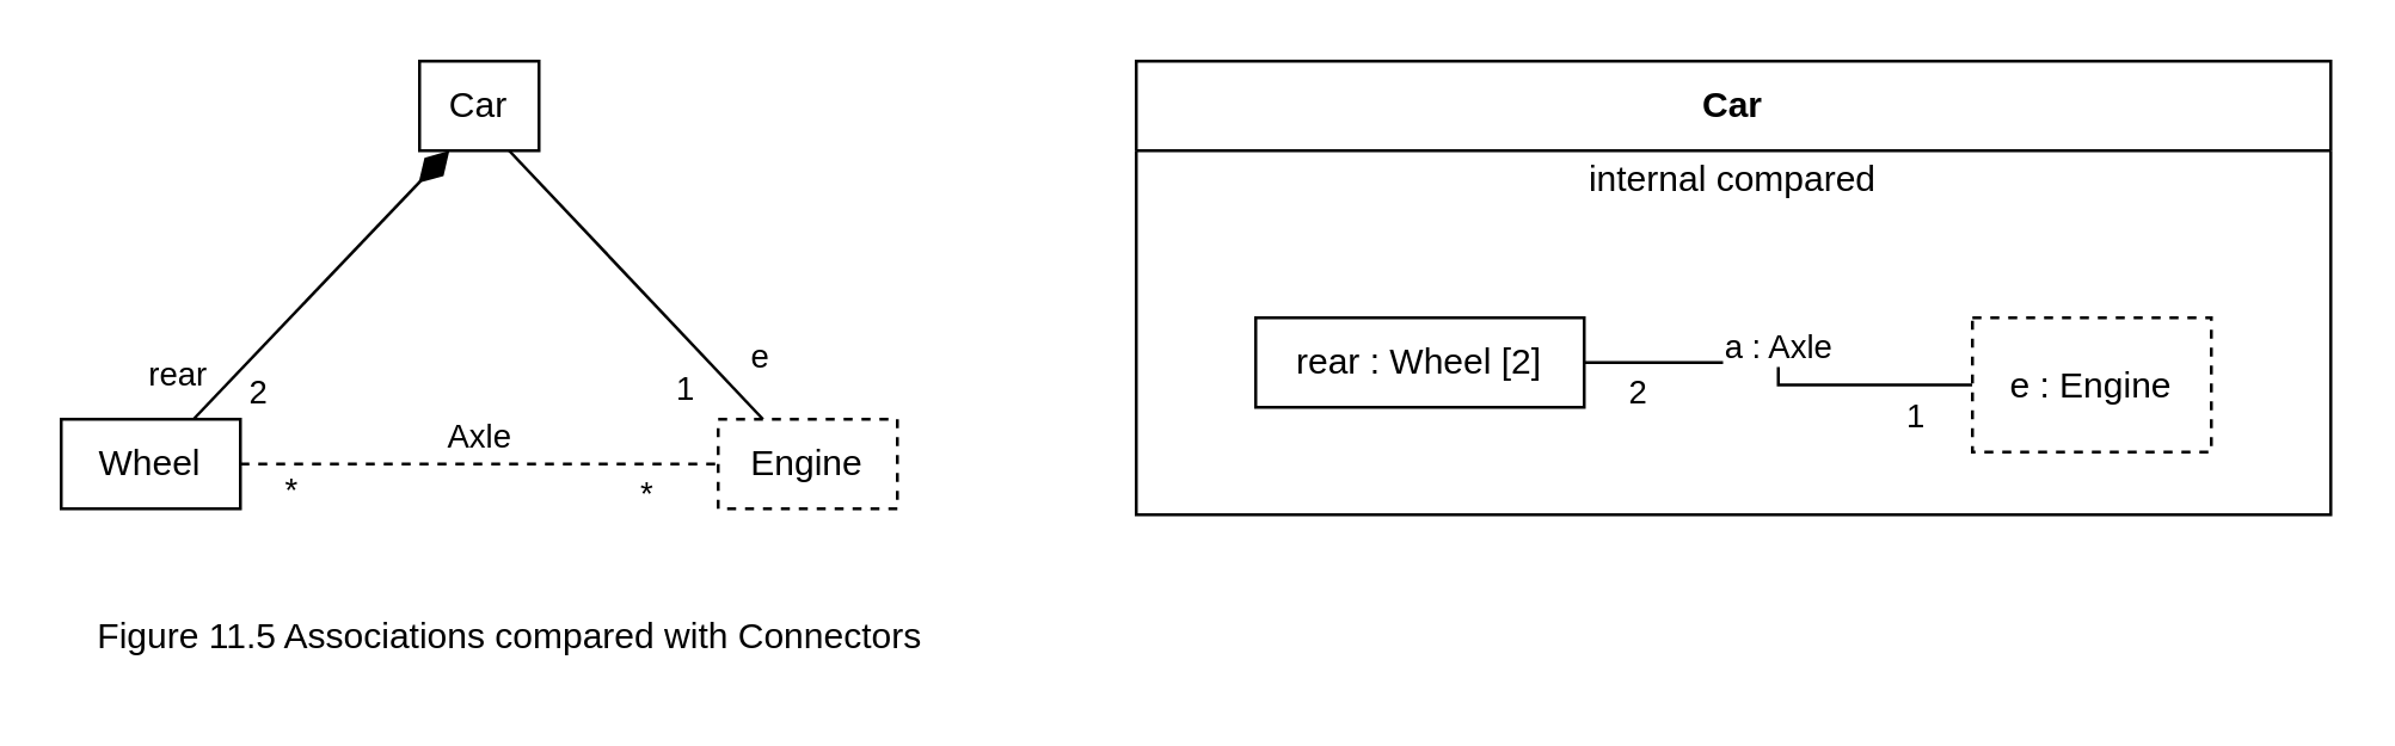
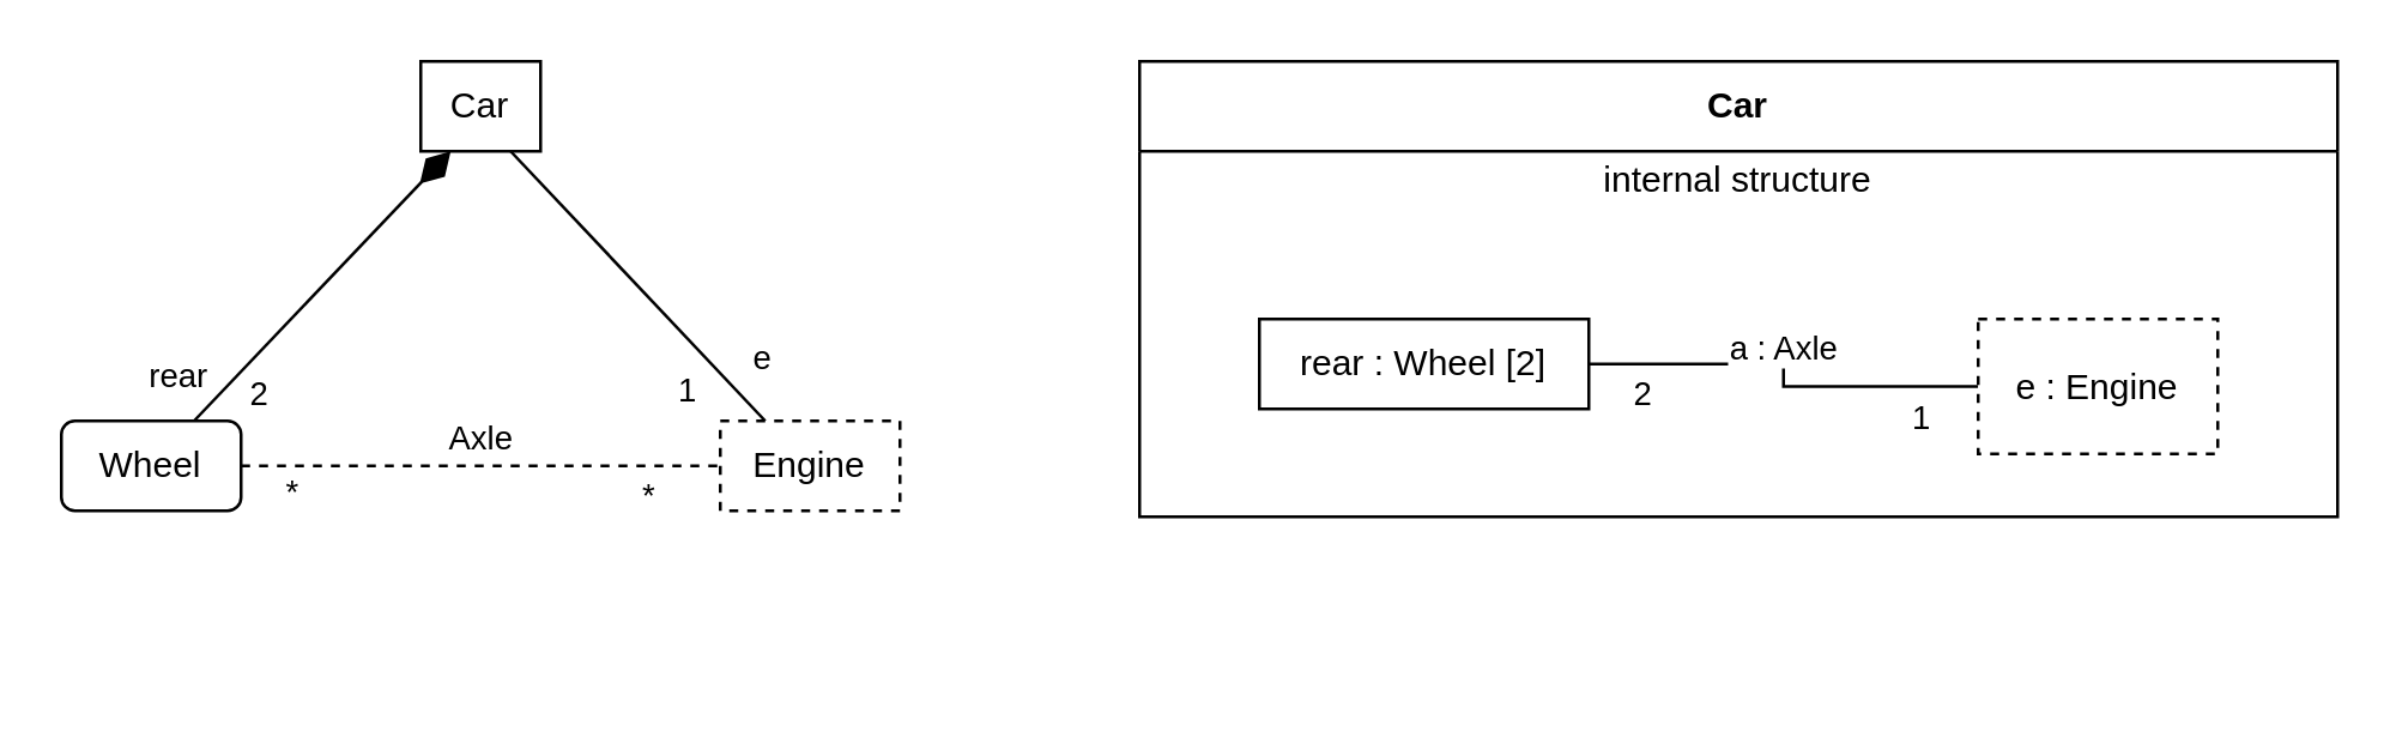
  <mxCell id="0" />
  <mxCell id="1" parent="0" />
  <mxCell id="2" style="rounded=0;orthogonalLoop=1;jettySize=auto;html=1;exitX=0.25;exitY=1;exitDx=0;exitDy=0;endArrow=none;endFill=0;startArrow=diamondThin;startFill=1;sourcePerimeterSpacing=0;startSize=12;" edge="1" parent="1" source="5" target="9"><mxGeometry relative="1" as="geometry" /></mxCell>
  <mxCell id="3" value="rear" style="edgeLabel;html=1;align=center;verticalAlign=middle;resizable=0;points=[];" vertex="1" connectable="0" parent="2"><mxGeometry x="0.651" y="2" relative="1" as="geometry"><mxPoint x="-22" y="-1" as="offset" /></mxGeometry></mxCell>
  <mxCell id="4" value="2" style="edgeLabel;html=1;align=center;verticalAlign=middle;resizable=0;points=[];" vertex="1" connectable="0" parent="2"><mxGeometry x="0.4" relative="1" as="geometry"><mxPoint x="-5" y="17" as="offset" /></mxGeometry></mxCell>
  <mxCell id="5" value="Car" style="fontStyle=0;html=1;whiteSpace=wrap;" vertex="1" parent="1"><mxGeometry x="140" width="40" height="30" as="geometry" y="20" /></mxCell>
  <mxCell id="6" value="Axle" style="edgeStyle=orthogonalEdgeStyle;rounded=0;orthogonalLoop=1;jettySize=auto;html=1;exitX=1;exitY=0.5;exitDx=0;exitDy=0;entryX=0;entryY=0.5;entryDx=0;entryDy=0;endArrow=none;endFill=0;verticalAlign=bottom;dashed=1;" edge="1" parent="1" source="9" target="13"><mxGeometry relative="1" as="geometry" /></mxCell>
  <mxCell id="7" value="*" style="edgeLabel;html=1;align=center;verticalAlign=middle;resizable=0;points=[];" vertex="1" connectable="0" parent="6"><mxGeometry x="-0.738" relative="1" as="geometry"><mxPoint x="-5" y="8" as="offset" /></mxGeometry></mxCell>
  <mxCell id="8" value="*" style="edgeLabel;html=1;align=center;verticalAlign=middle;resizable=0;points=[];" vertex="1" connectable="0" parent="6"><mxGeometry x="0.725" y="2" relative="1" as="geometry"><mxPoint x="-3" y="11" as="offset" /></mxGeometry></mxCell>
- <mxCell id="9" value="Wheel" style="fontStyle=0;html=1;whiteSpace=wrap;" vertex="1" parent="1"><mxGeometry x="20" y="140" width="60" height="30" as="geometry" /></mxCell>
+ <mxCell id="9" value="Wheel" style="fontStyle=0;html=1;whiteSpace=wrap;rounded=1;" vertex="1" parent="1"><mxGeometry x="20" y="140" width="60" height="30" as="geometry" /></mxCell>
  <mxCell id="10" style="rounded=0;orthogonalLoop=1;jettySize=auto;html=1;exitX=0.25;exitY=0;exitDx=0;exitDy=0;entryX=0.75;entryY=1;entryDx=0;entryDy=0;endArrow=none;endFill=0;" edge="1" parent="1" source="13" target="5"><mxGeometry relative="1" as="geometry" /></mxCell>
  <mxCell id="11" value="1" style="edgeLabel;html=1;align=center;verticalAlign=middle;resizable=0;points=[];" vertex="1" connectable="0" parent="10"><mxGeometry x="-0.486" relative="1" as="geometry"><mxPoint x="-5" y="13" as="offset" /></mxGeometry></mxCell>
  <mxCell id="12" value="e" style="edgeLabel;html=1;align=center;verticalAlign=middle;resizable=0;points=[];" vertex="1" connectable="0" parent="10"><mxGeometry x="-0.325" y="-1" relative="1" as="geometry"><mxPoint x="27" y="10" as="offset" /></mxGeometry></mxCell>
  <mxCell id="13" value="Engine" style="fontStyle=0;html=1;whiteSpace=wrap;dashed=1;" vertex="1" parent="1"><mxGeometry x="240" y="140" width="60" height="30" as="geometry" /></mxCell>
- <mxCell id="14" value="Figure 11.5 Associations compared with Connectors" style="text;html=1;align=center;verticalAlign=middle;resizable=0;points=[];autosize=1;strokeColor=none;fillColor=none;" vertex="1" parent="1"><mxGeometry x="20" y="198" width="300" height="30" as="geometry" /></mxCell>
  <mxCell id="15" value="&lt;b&gt;Car&lt;/b&gt;" style="swimlane;fontStyle=0;align=center;verticalAlign=middle;childLayout=stackLayout;horizontal=1;startSize=30;horizontalStack=0;resizeParent=1;resizeParentMax=0;resizeLast=0;collapsible=0;marginBottom=0;html=1;whiteSpace=wrap;" vertex="1" parent="1"><mxGeometry x="380" width="400" height="152" as="geometry" y="20" /></mxCell>
- <mxCell id="16" value="internal compared" style="html=1;strokeColor=none;fillColor=none;align=center;verticalAlign=middle;spacingLeft=4;spacingRight=4;rotatable=0;points=[[0,0.5],[1,0.5]];resizeWidth=1;whiteSpace=wrap;" vertex="1" parent="15"><mxGeometry y="30" width="400" height="20" as="geometry" /></mxCell>
+ <mxCell id="16" value="internal structure" style="html=1;strokeColor=none;fillColor=none;align=center;verticalAlign=middle;spacingLeft=4;spacingRight=4;rotatable=0;points=[[0,0.5],[1,0.5]];resizeWidth=1;whiteSpace=wrap;" vertex="1" parent="15"><mxGeometry y="30" width="400" height="20" as="geometry" /></mxCell>
  <mxCell id="17" value="" style="swimlane;fontStyle=1;align=center;verticalAlign=top;horizontal=1;startSize=0;collapsible=0;marginBottom=0;html=1;strokeColor=none;fillColor=none;whiteSpace=wrap;" vertex="1" parent="15"><mxGeometry y="50" width="400" height="102" as="geometry" /></mxCell>
  <mxCell id="18" value="a : Axle" style="edgeStyle=orthogonalEdgeStyle;rounded=0;orthogonalLoop=1;jettySize=auto;html=1;entryX=0;entryY=0.5;entryDx=0;entryDy=0;endArrow=none;endFill=0;verticalAlign=bottom;" edge="1" parent="17" source="21" target="22"><mxGeometry relative="1" as="geometry" /></mxCell>
  <mxCell id="19" value="2" style="edgeLabel;html=1;align=center;verticalAlign=middle;resizable=0;points=[];" vertex="1" connectable="0" parent="18"><mxGeometry x="-0.323" y="1" relative="1" as="geometry"><mxPoint x="-30" y="10" as="offset" /></mxGeometry></mxCell>
  <mxCell id="20" value="1" style="edgeLabel;html=1;align=center;verticalAlign=middle;resizable=0;points=[];" vertex="1" connectable="0" parent="18"><mxGeometry x="0.6" y="-2" relative="1" as="geometry"><mxPoint x="8" y="8" as="offset" /></mxGeometry></mxCell>
  <mxCell id="21" value="rear : Wheel [2]" style="html=1;align=center;verticalAlign=middle;rotatable=0;whiteSpace=wrap;" vertex="1" parent="17"><mxGeometry width="110" height="30" relative="1" as="geometry"><mxPoint x="40" y="36" as="offset" /></mxGeometry></mxCell>
  <mxCell id="22" value="e : Engine" style="fontStyle=0;dashed=1;html=1;whiteSpace=wrap;verticalAlign=middle;" vertex="1" parent="17"><mxGeometry x="280" y="36" width="80" height="45" as="geometry" /></mxCell>
